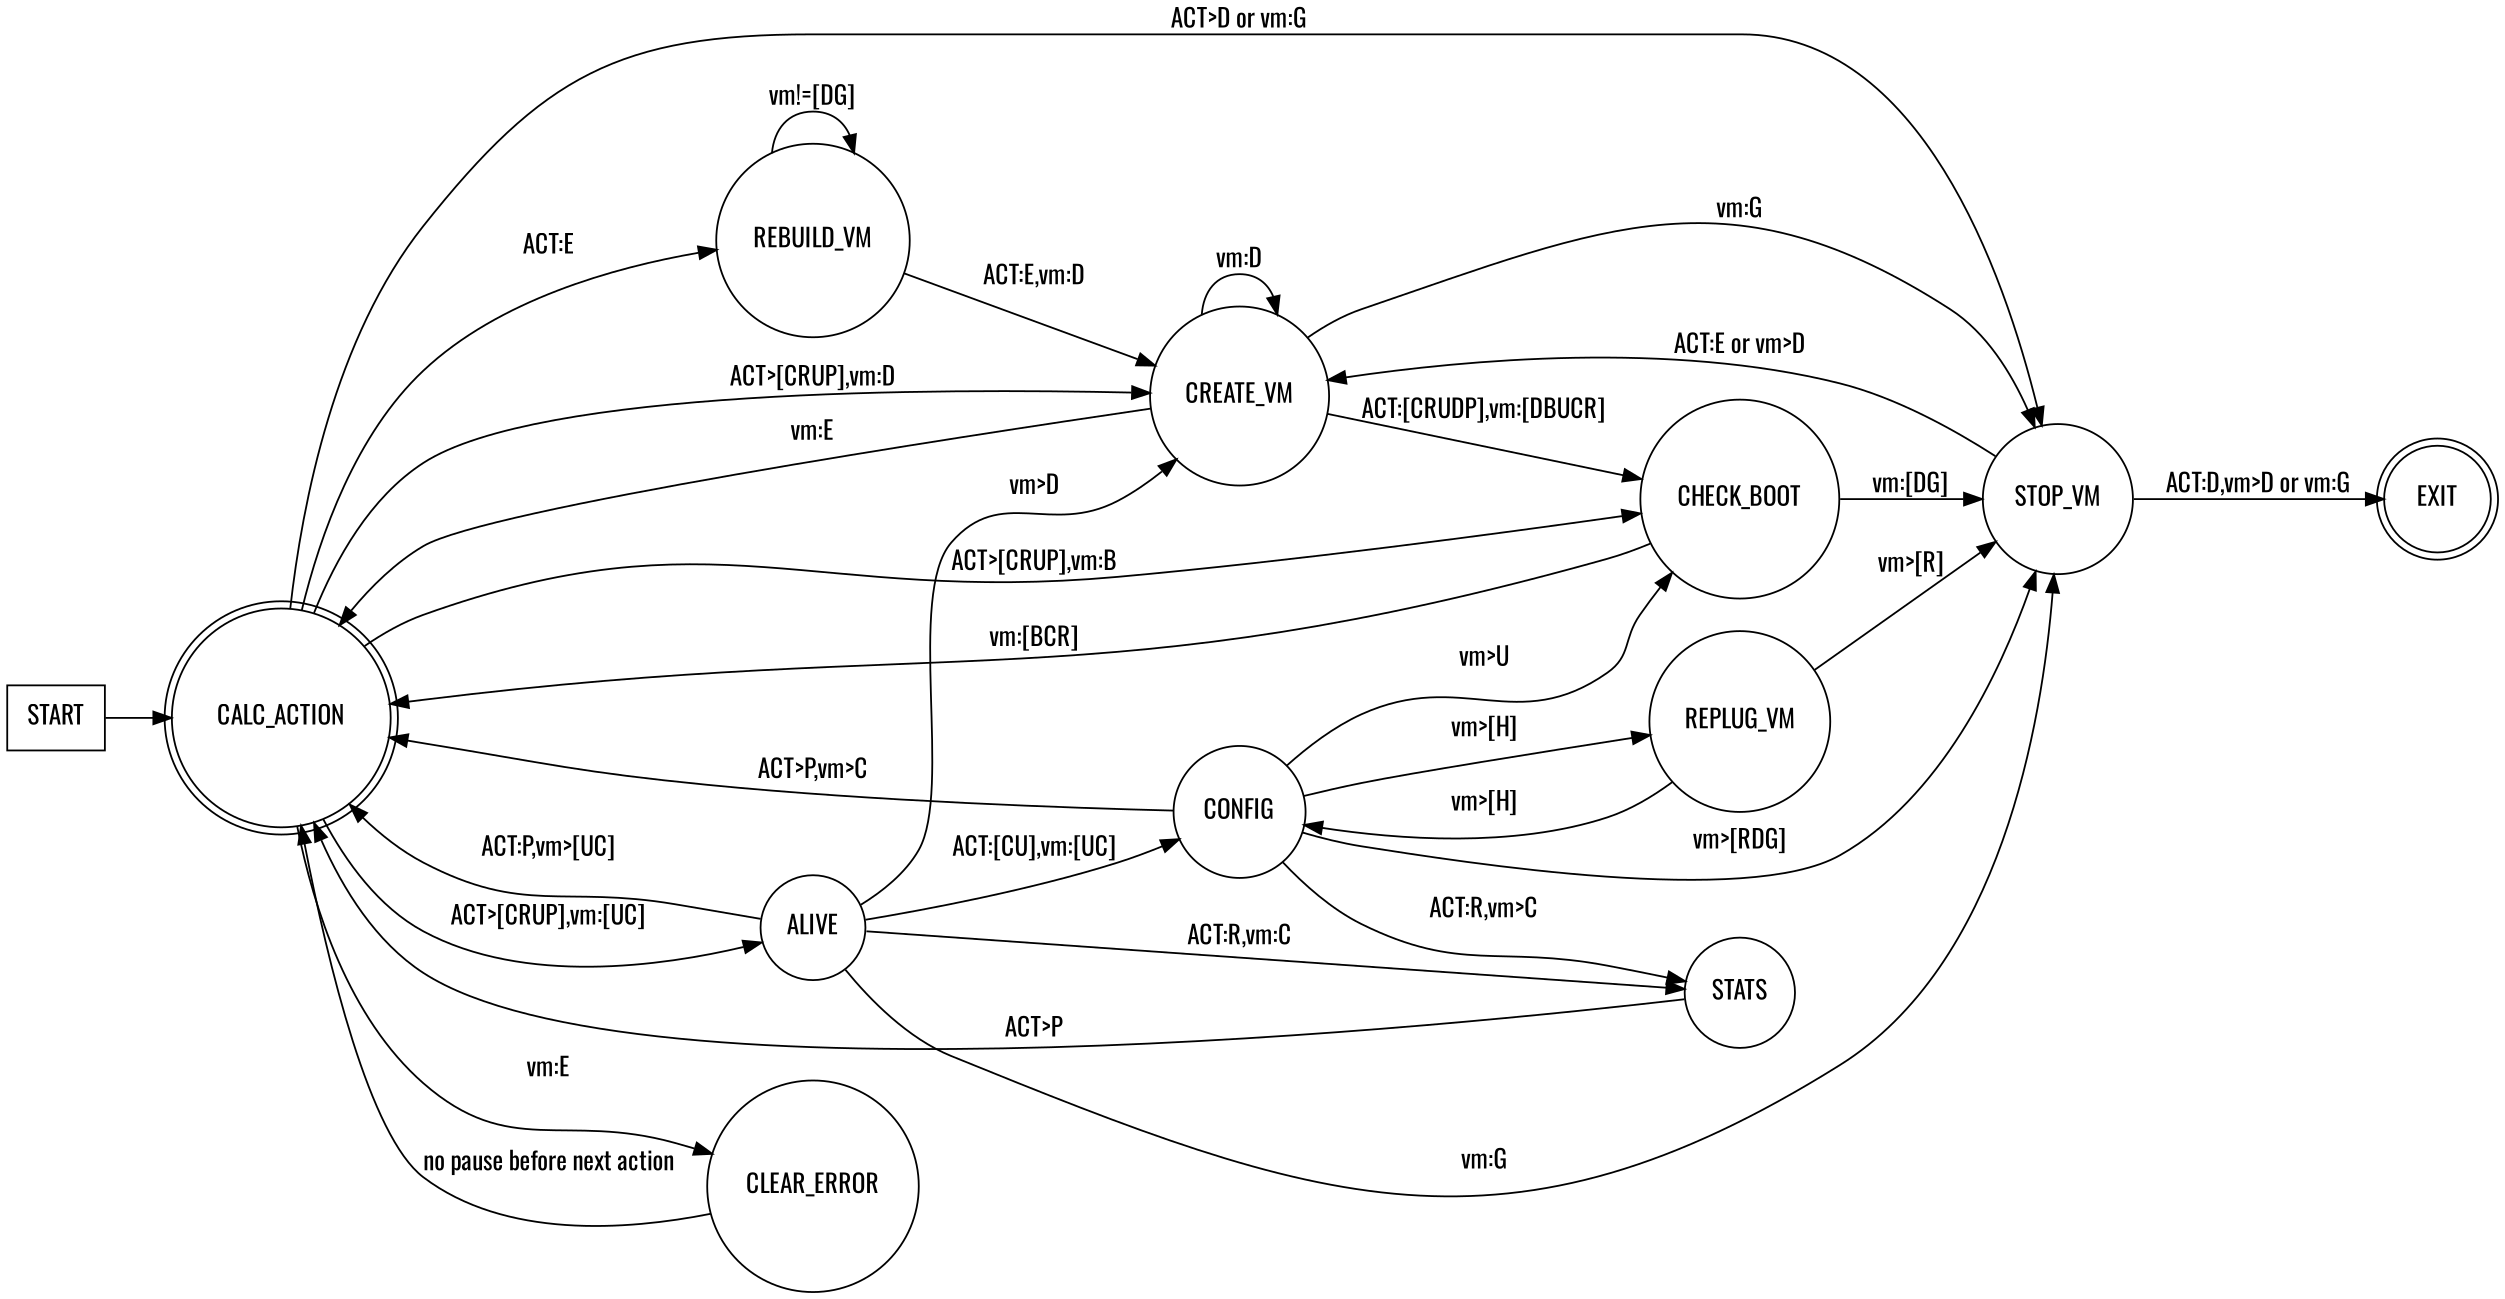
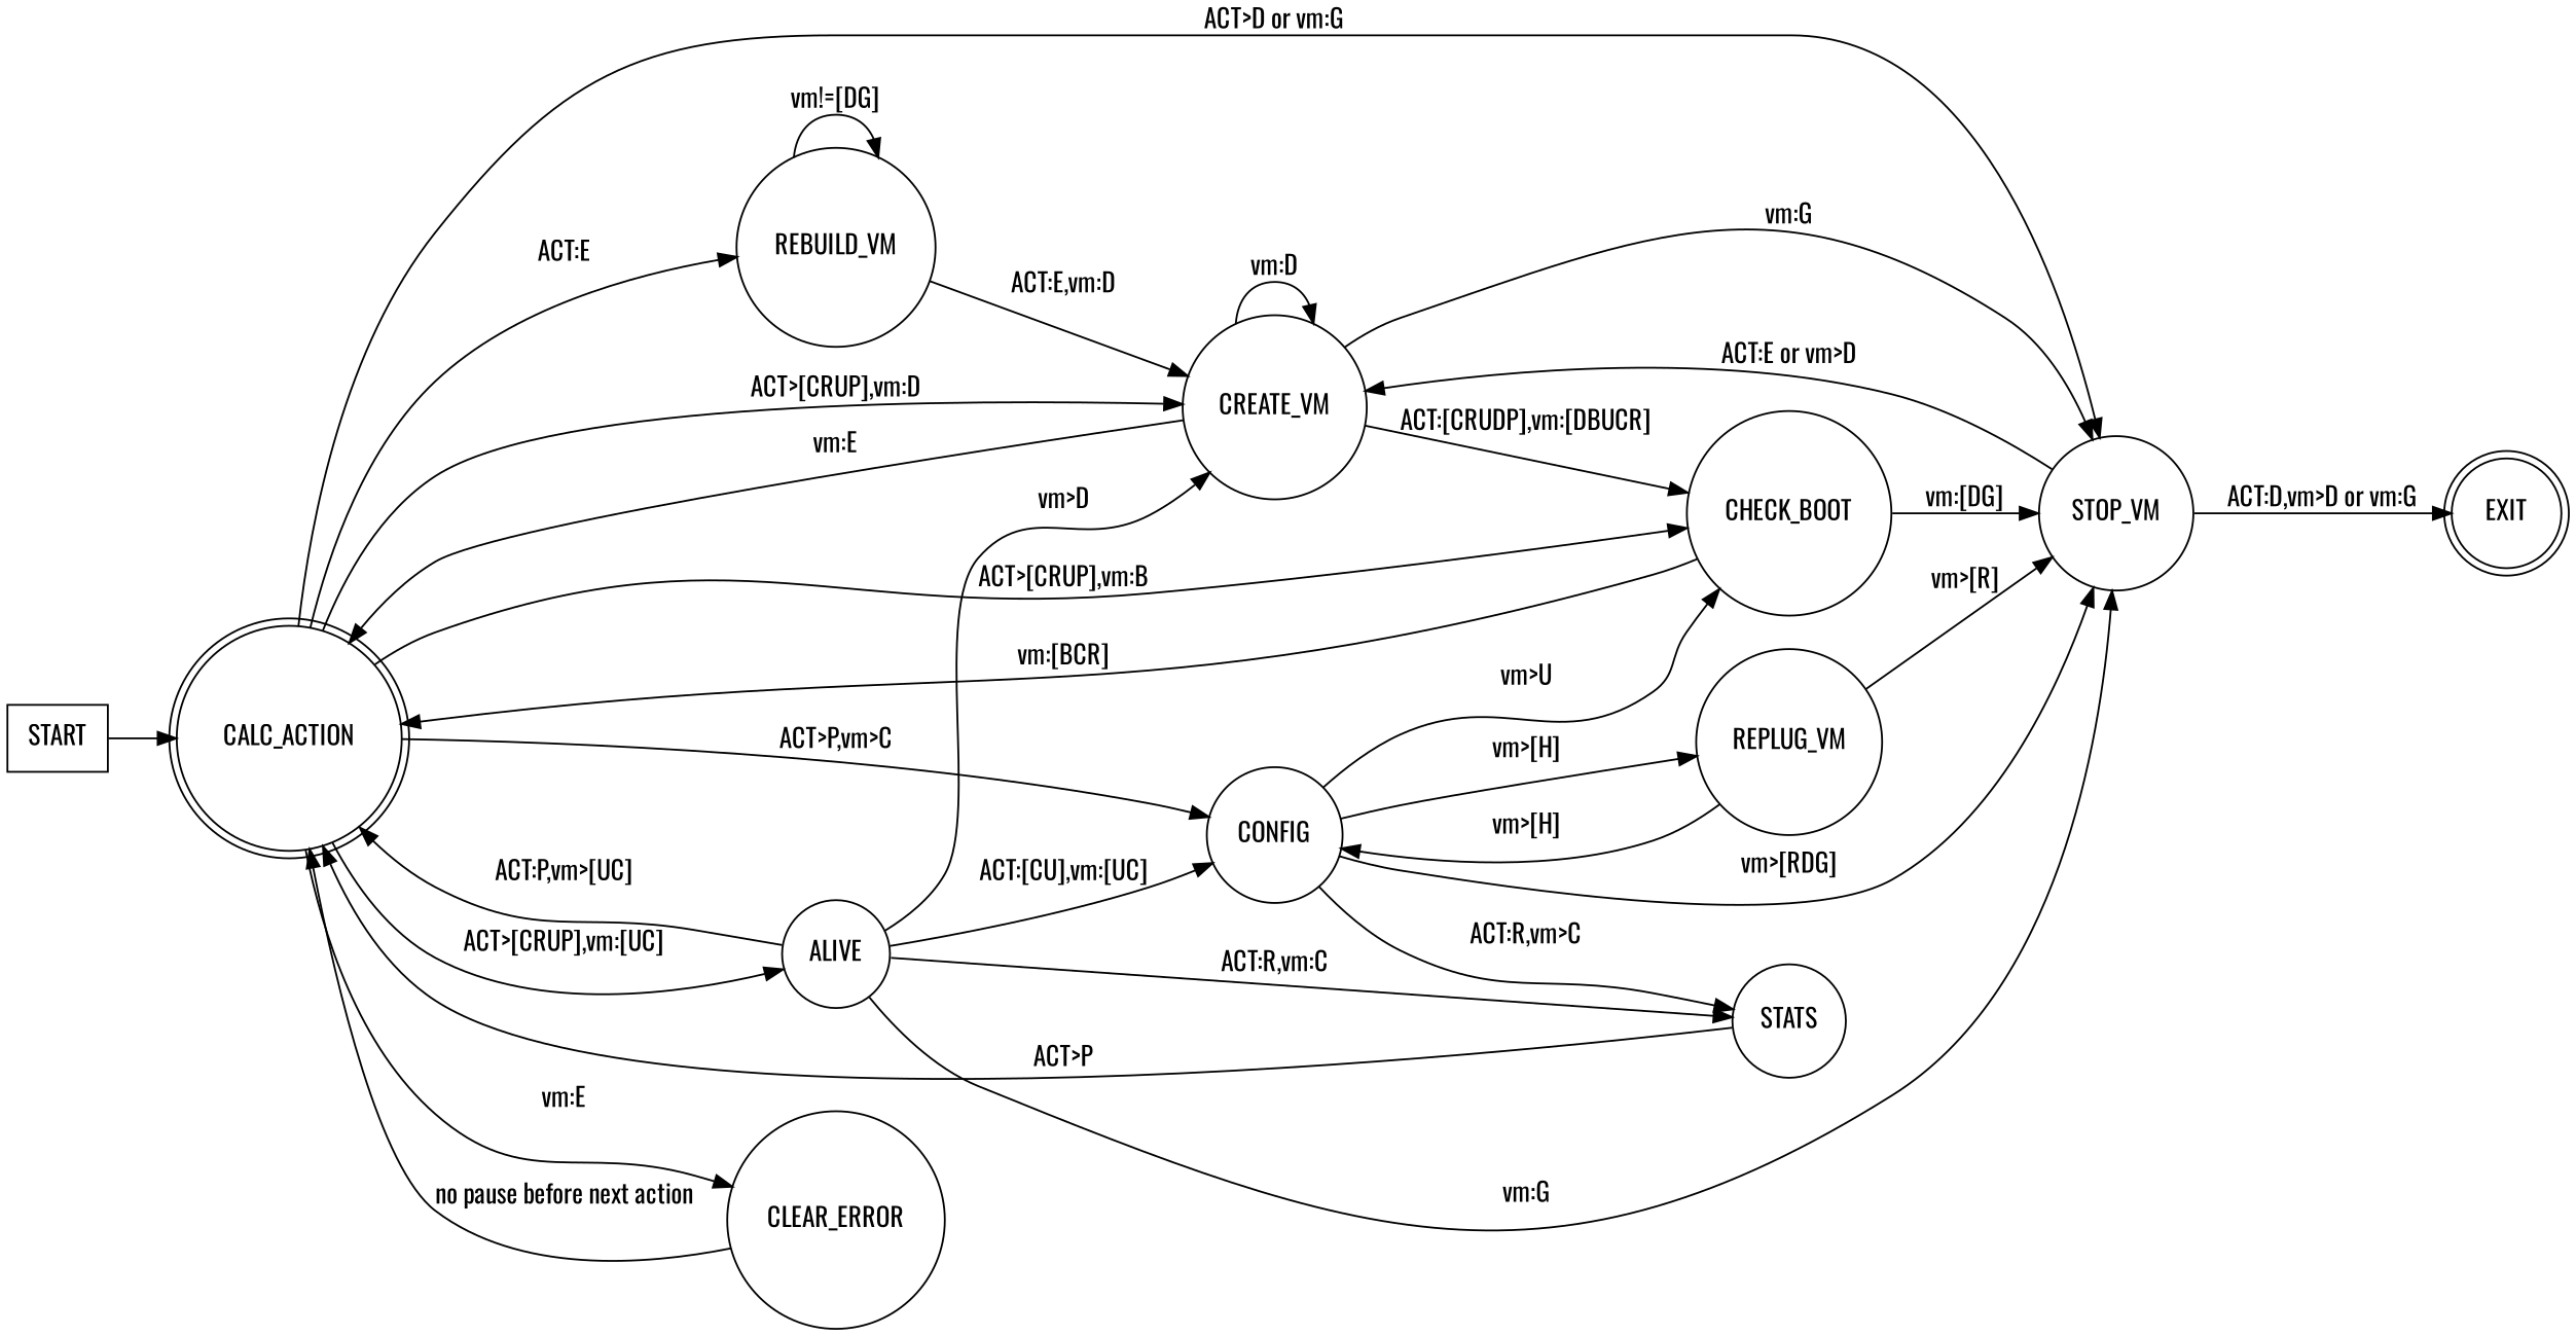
  digraph {
    fontname=Oswald
    rankdir=LR
    node [fontname=Oswald shape=circle]
    edge [fontname=Oswald]
    START [shape=rectangle]
    CALC_ACTION [shape=doublecircle]
    ALIVE
    CREATE_VM
    CHECK_BOOT
    REBUILD_VM
    STOP_VM
    CLEAR_ERROR
    EXIT [shape=doublecircle]
    CONFIG
    STATS
    REPLUG_VM
    START -> CALC_ACTION
    CALC_ACTION -> ALIVE [label="ACT>[CRUP],vm:[UC]"]
    CALC_ACTION -> CREATE_VM [label="ACT>[CRUP],vm:D"]
    CALC_ACTION -> CHECK_BOOT [label="ACT>[CRUP],vm:B"]
    CALC_ACTION -> REBUILD_VM [label="ACT:E"]
    CALC_ACTION -> STOP_VM [label="ACT>D or vm:G"]
    CALC_ACTION -> CLEAR_ERROR [label="vm:E"]
    ALIVE -> CALC_ACTION [label="ACT:P,vm>[UC]"]
    ALIVE -> CREATE_VM [label="vm>D"]
    ALIVE -> STOP_VM [label="vm:G"]
    ALIVE -> CONFIG [label="ACT:[CU],vm:[UC]"]
    ALIVE -> STATS [label="ACT:R,vm:C"]
    CREATE_VM -> CALC_ACTION [label="vm:E"]
    CREATE_VM -> CREATE_VM [label="vm:D"]
    CREATE_VM -> CHECK_BOOT [label="ACT:[CRUDP],vm:[DBUCR]"]
    CREATE_VM -> STOP_VM [label="vm:G"]
    CHECK_BOOT -> CALC_ACTION [label="vm:[BCR]"]
    CHECK_BOOT -> STOP_VM [label="vm:[DG]"]
    REBUILD_VM -> CREATE_VM [label="ACT:E,vm:D"]
    REBUILD_VM -> REBUILD_VM [label="vm!=[DG]"]
    STOP_VM -> CREATE_VM [label="ACT:E or vm>D"]
    STOP_VM -> EXIT [label="ACT:D,vm>D or vm:G"]
    CLEAR_ERROR -> CALC_ACTION [label="no pause before next action"]
-   CONFIG -> CALC_ACTION [label="ACT>P,vm>C"]
+   CALC_ACTION -> CONFIG [label="ACT>P,vm>C"]
    CONFIG -> CHECK_BOOT [label="vm>U"]
    CONFIG -> STOP_VM [label="vm>[RDG]"]
    CONFIG -> STATS [label="ACT:R,vm>C"]
    CONFIG -> REPLUG_VM [label="vm>[H]"]
    STATS -> CALC_ACTION [label="ACT>P"]
    REPLUG_VM -> STOP_VM [label="vm>[R]"]
    REPLUG_VM -> CONFIG [label="vm>[H]"]
  }
